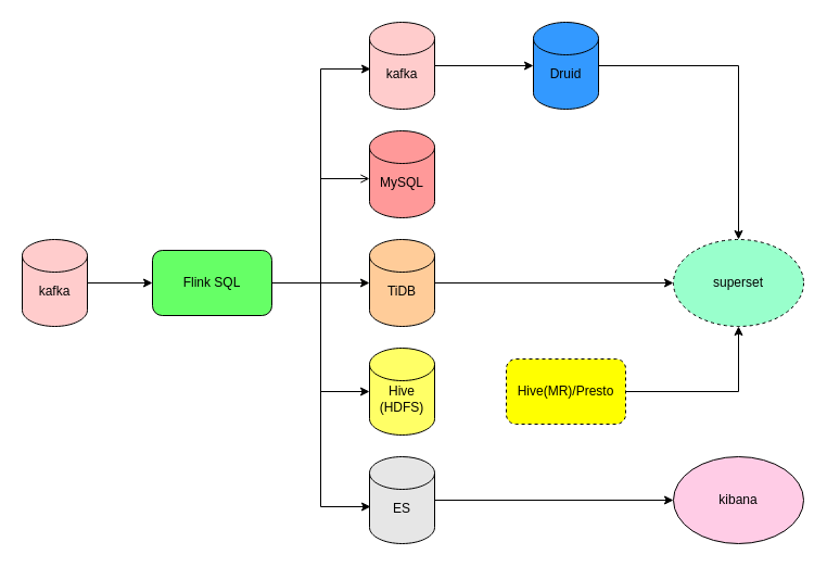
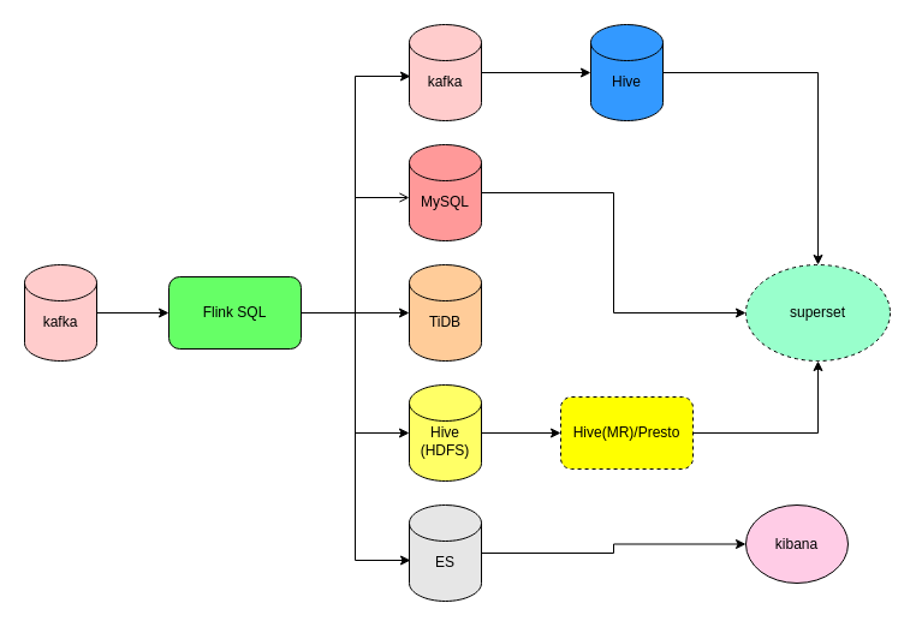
  <mxCell id="0" />
  <mxCell id="1" parent="0" />
  <mxCell id="2" style="edgeStyle=orthogonalEdgeStyle;rounded=0;orthogonalLoop=1;jettySize=auto;html=1;entryX=0;entryY=0.5;entryDx=0;entryDy=0;" edge="1" parent="1" source="3" target="9"><mxGeometry relative="1" as="geometry" /></mxCell>
  <mxCell id="3" value="&lt;br&gt;kafka" style="shape=cylinder2;whiteSpace=wrap;html=1;boundedLbl=1;backgroundOutline=1;size=15;fillColor=#FFCCCC;" vertex="1" parent="1"><mxGeometry x="20" y="220" width="60" height="80" as="geometry" /></mxCell>
  <mxCell id="4" style="edgeStyle=orthogonalEdgeStyle;rounded=0;orthogonalLoop=1;jettySize=auto;html=1;exitX=1;exitY=0.5;exitDx=0;exitDy=0;" edge="1" parent="1" source="9" target="13"><mxGeometry relative="1" as="geometry" /></mxCell>
  <mxCell id="5" style="edgeStyle=orthogonalEdgeStyle;rounded=0;orthogonalLoop=1;jettySize=auto;html=1;exitX=1;exitY=0.5;exitDx=0;exitDy=0;entryX=0;entryY=0.55;entryDx=0;entryDy=0;entryPerimeter=0;endArrow=open;" edge="1" parent="1" source="9" target="11"><mxGeometry relative="1" as="geometry" /></mxCell>
  <mxCell id="6" style="edgeStyle=orthogonalEdgeStyle;rounded=0;orthogonalLoop=1;jettySize=auto;html=1;exitX=1;exitY=0.5;exitDx=0;exitDy=0;entryX=0.017;entryY=0.538;entryDx=0;entryDy=0;entryPerimeter=0;" edge="1" parent="1" source="9" target="21"><mxGeometry relative="1" as="geometry" /></mxCell>
  <mxCell id="7" style="edgeStyle=orthogonalEdgeStyle;rounded=0;orthogonalLoop=1;jettySize=auto;html=1;exitX=1;exitY=0.5;exitDx=0;exitDy=0;entryX=0.017;entryY=0.575;entryDx=0;entryDy=0;entryPerimeter=0;" edge="1" parent="1" source="9" target="19"><mxGeometry relative="1" as="geometry" /></mxCell>
  <mxCell id="8" style="edgeStyle=orthogonalEdgeStyle;rounded=0;orthogonalLoop=1;jettySize=auto;html=1;exitX=1;exitY=0.5;exitDx=0;exitDy=0;entryX=0;entryY=0.5;entryDx=0;entryDy=0;entryPerimeter=0;" edge="1" parent="1" source="9" target="15"><mxGeometry relative="1" as="geometry" /></mxCell>
  <mxCell id="9" value="Flink SQL" style="rounded=1;whiteSpace=wrap;html=1;fillColor=#66FF66;" vertex="1" parent="1"><mxGeometry x="140" y="230" width="110" height="60" as="geometry" /></mxCell>
+ <mxCell id="10" style="edgeStyle=orthogonalEdgeStyle;rounded=0;orthogonalLoop=1;jettySize=auto;html=1;entryX=0;entryY=0.5;entryDx=0;entryDy=0;" edge="1" parent="1" source="11" target="24"><mxGeometry relative="1" as="geometry" /></mxCell>
  <mxCell id="11" value="&lt;br&gt;MySQL" style="shape=cylinder2;whiteSpace=wrap;html=1;boundedLbl=1;backgroundOutline=1;size=15;fillColor=#FF9999;" vertex="1" parent="1"><mxGeometry x="340" y="120" width="60" height="80" as="geometry" /></mxCell>
- <mxCell id="12" style="edgeStyle=orthogonalEdgeStyle;rounded=0;orthogonalLoop=1;jettySize=auto;html=1;" edge="1" parent="1" source="13" target="24"><mxGeometry relative="1" as="geometry" /></mxCell>
  <mxCell id="13" value="&lt;br&gt;TiDB" style="shape=cylinder2;whiteSpace=wrap;html=1;boundedLbl=1;backgroundOutline=1;size=15;fillColor=#FFCC99;" vertex="1" parent="1"><mxGeometry x="340" y="220" width="60" height="80" as="geometry" /></mxCell>
+ <mxCell id="14" style="edgeStyle=orthogonalEdgeStyle;rounded=0;orthogonalLoop=1;jettySize=auto;html=1;entryX=0;entryY=0.5;entryDx=0;entryDy=0;" edge="1" parent="1" source="15" target="23"><mxGeometry relative="1" as="geometry" /></mxCell>
  <mxCell id="15" value="&lt;br&gt;Hive&lt;br&gt;(HDFS)" style="shape=cylinder2;whiteSpace=wrap;html=1;boundedLbl=1;backgroundOutline=1;size=15;fillColor=#FFFF66;" vertex="1" parent="1"><mxGeometry x="340" y="320" width="60" height="80" as="geometry" /></mxCell>
  <mxCell id="16" style="edgeStyle=orthogonalEdgeStyle;rounded=0;orthogonalLoop=1;jettySize=auto;html=1;entryX=0.5;entryY=0;entryDx=0;entryDy=0;" edge="1" parent="1" source="17" target="24"><mxGeometry relative="1" as="geometry" /></mxCell>
- <mxCell id="17" value="&lt;br&gt;Druid" style="shape=cylinder2;whiteSpace=wrap;html=1;boundedLbl=1;backgroundOutline=1;size=15;fillColor=#3399FF;" vertex="1" parent="1"><mxGeometry x="491" y="20" width="60" height="80" as="geometry" /></mxCell>
+ <mxCell id="17" value="&lt;br&gt;Hive" style="shape=cylinder2;whiteSpace=wrap;html=1;boundedLbl=1;backgroundOutline=1;size=15;fillColor=#3399FF;" vertex="1" parent="1"><mxGeometry x="491" y="20" width="60" height="80" as="geometry" /></mxCell>
  <mxCell id="18" style="edgeStyle=orthogonalEdgeStyle;rounded=0;orthogonalLoop=1;jettySize=auto;html=1;entryX=0;entryY=0.5;entryDx=0;entryDy=0;" edge="1" parent="1" source="19" target="25"><mxGeometry relative="1" as="geometry" /></mxCell>
  <mxCell id="19" value="&lt;br&gt;ES" style="shape=cylinder2;whiteSpace=wrap;html=1;boundedLbl=1;backgroundOutline=1;size=15;fillColor=#E6E6E6;" vertex="1" parent="1"><mxGeometry x="340" y="420" width="60" height="80" as="geometry" /></mxCell>
  <mxCell id="20" style="edgeStyle=orthogonalEdgeStyle;rounded=0;orthogonalLoop=1;jettySize=auto;html=1;" edge="1" parent="1" source="21" target="17"><mxGeometry relative="1" as="geometry" /></mxCell>
  <mxCell id="21" value="&lt;br&gt;kafka" style="shape=cylinder2;whiteSpace=wrap;html=1;boundedLbl=1;backgroundOutline=1;size=15;fillColor=#FFCCCC;" vertex="1" parent="1"><mxGeometry x="340" y="20" width="60" height="80" as="geometry" /></mxCell>
  <mxCell id="22" style="edgeStyle=orthogonalEdgeStyle;rounded=0;orthogonalLoop=1;jettySize=auto;html=1;exitX=1;exitY=0.5;exitDx=0;exitDy=0;entryX=0.5;entryY=1;entryDx=0;entryDy=0;" edge="1" parent="1" source="23" target="24"><mxGeometry relative="1" as="geometry" /></mxCell>
  <mxCell id="23" value="Hive(MR)/Presto" style="rounded=1;whiteSpace=wrap;html=1;fillColor=#FFFF00;dashed=1;" vertex="1" parent="1"><mxGeometry x="466" y="330" width="110" height="60" as="geometry" /></mxCell>
  <mxCell id="24" value="superset" style="ellipse;whiteSpace=wrap;html=1;fillColor=#99FFCC;dashed=1;" vertex="1" parent="1"><mxGeometry x="620" y="220" width="120" height="80" as="geometry" /></mxCell>
- <mxCell id="25" value="kibana" style="ellipse;whiteSpace=wrap;html=1;fillColor=#FFCCE6;" vertex="1" parent="1"><mxGeometry x="620" y="420" width="120" height="80" as="geometry" /></mxCell>
+ <mxCell id="25" value="kibana" style="ellipse;whiteSpace=wrap;html=1;fillColor=#FFCCE6;" vertex="1" parent="1"><mxGeometry x="620" y="420" width="85" height="65" as="geometry" /></mxCell>
